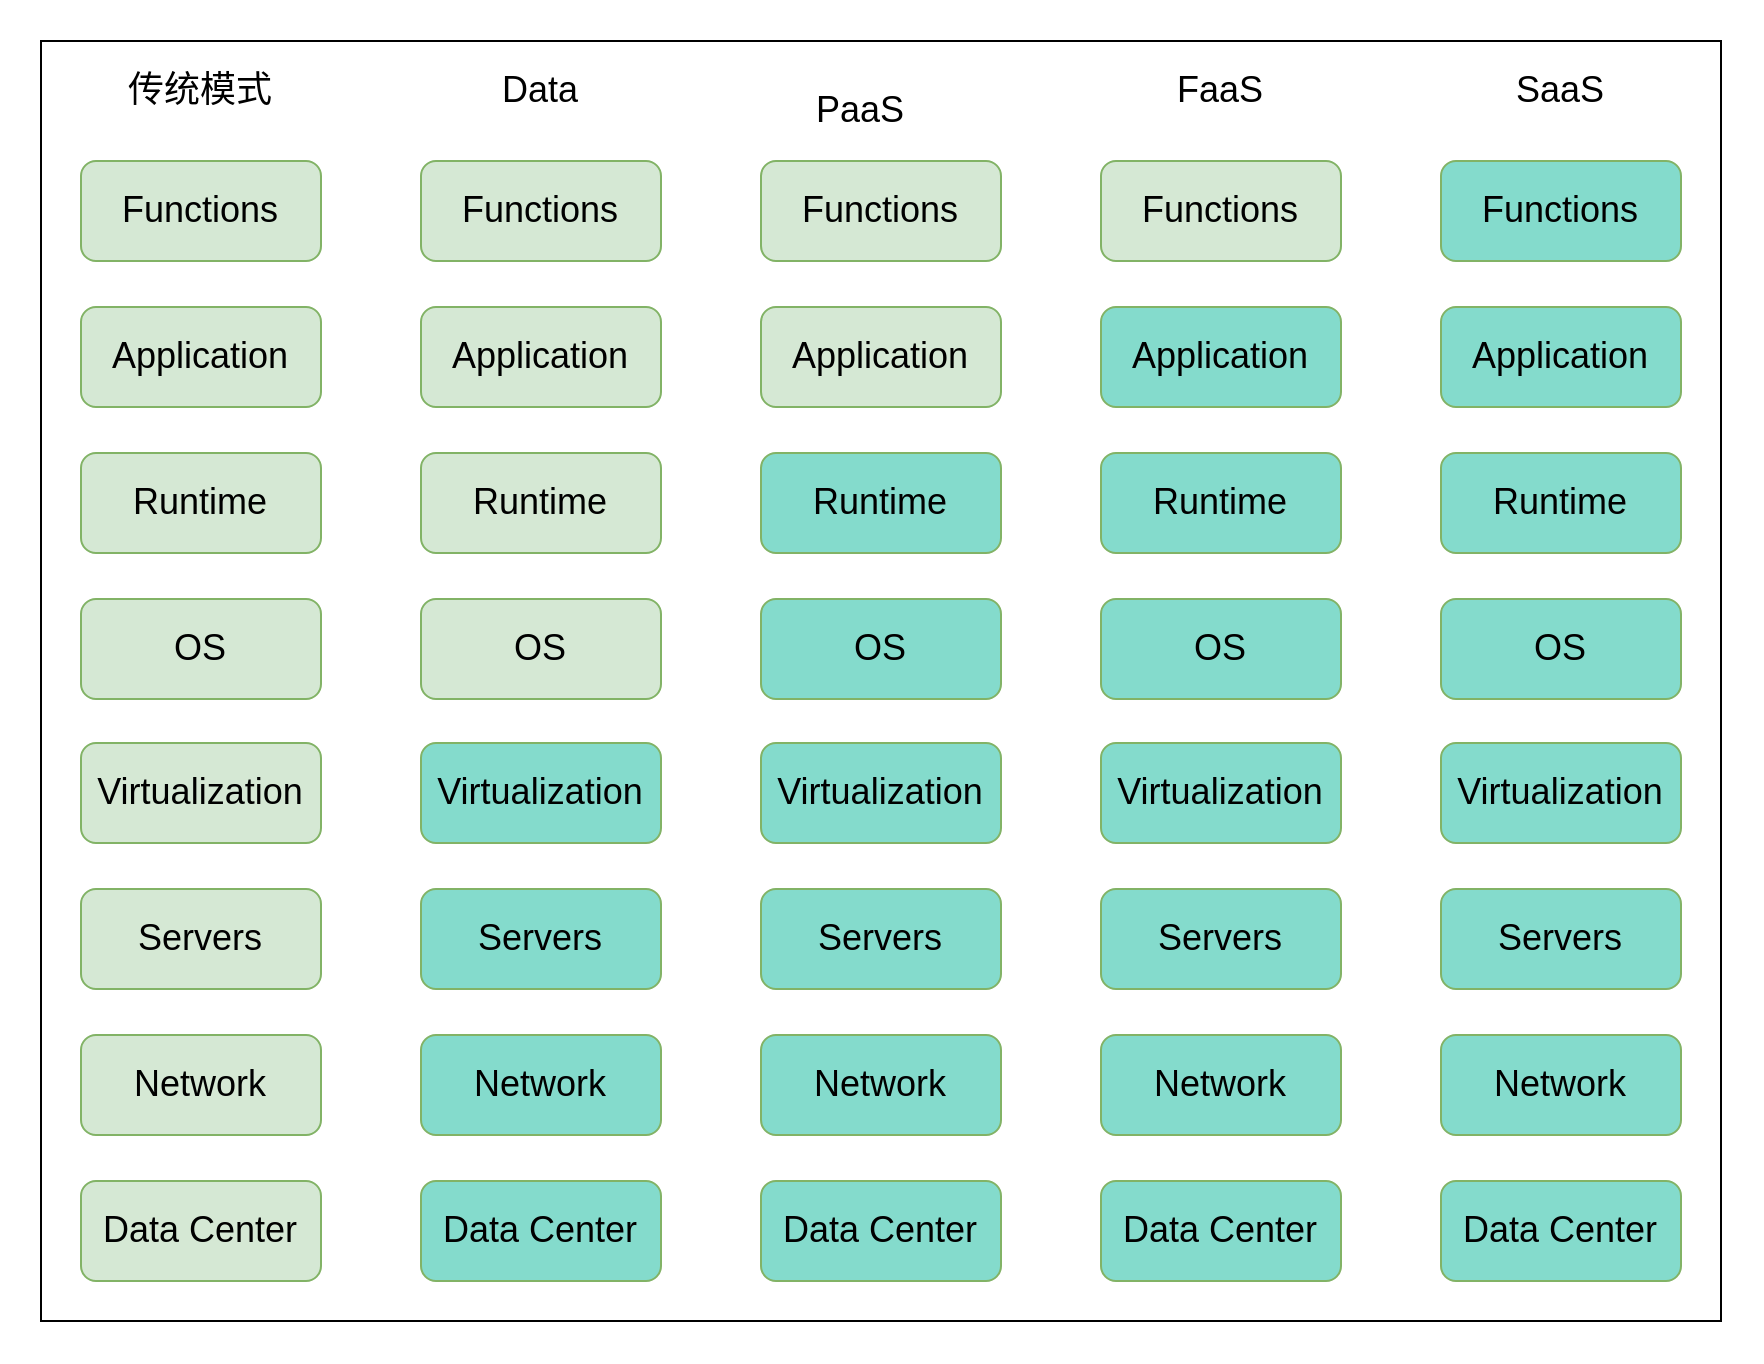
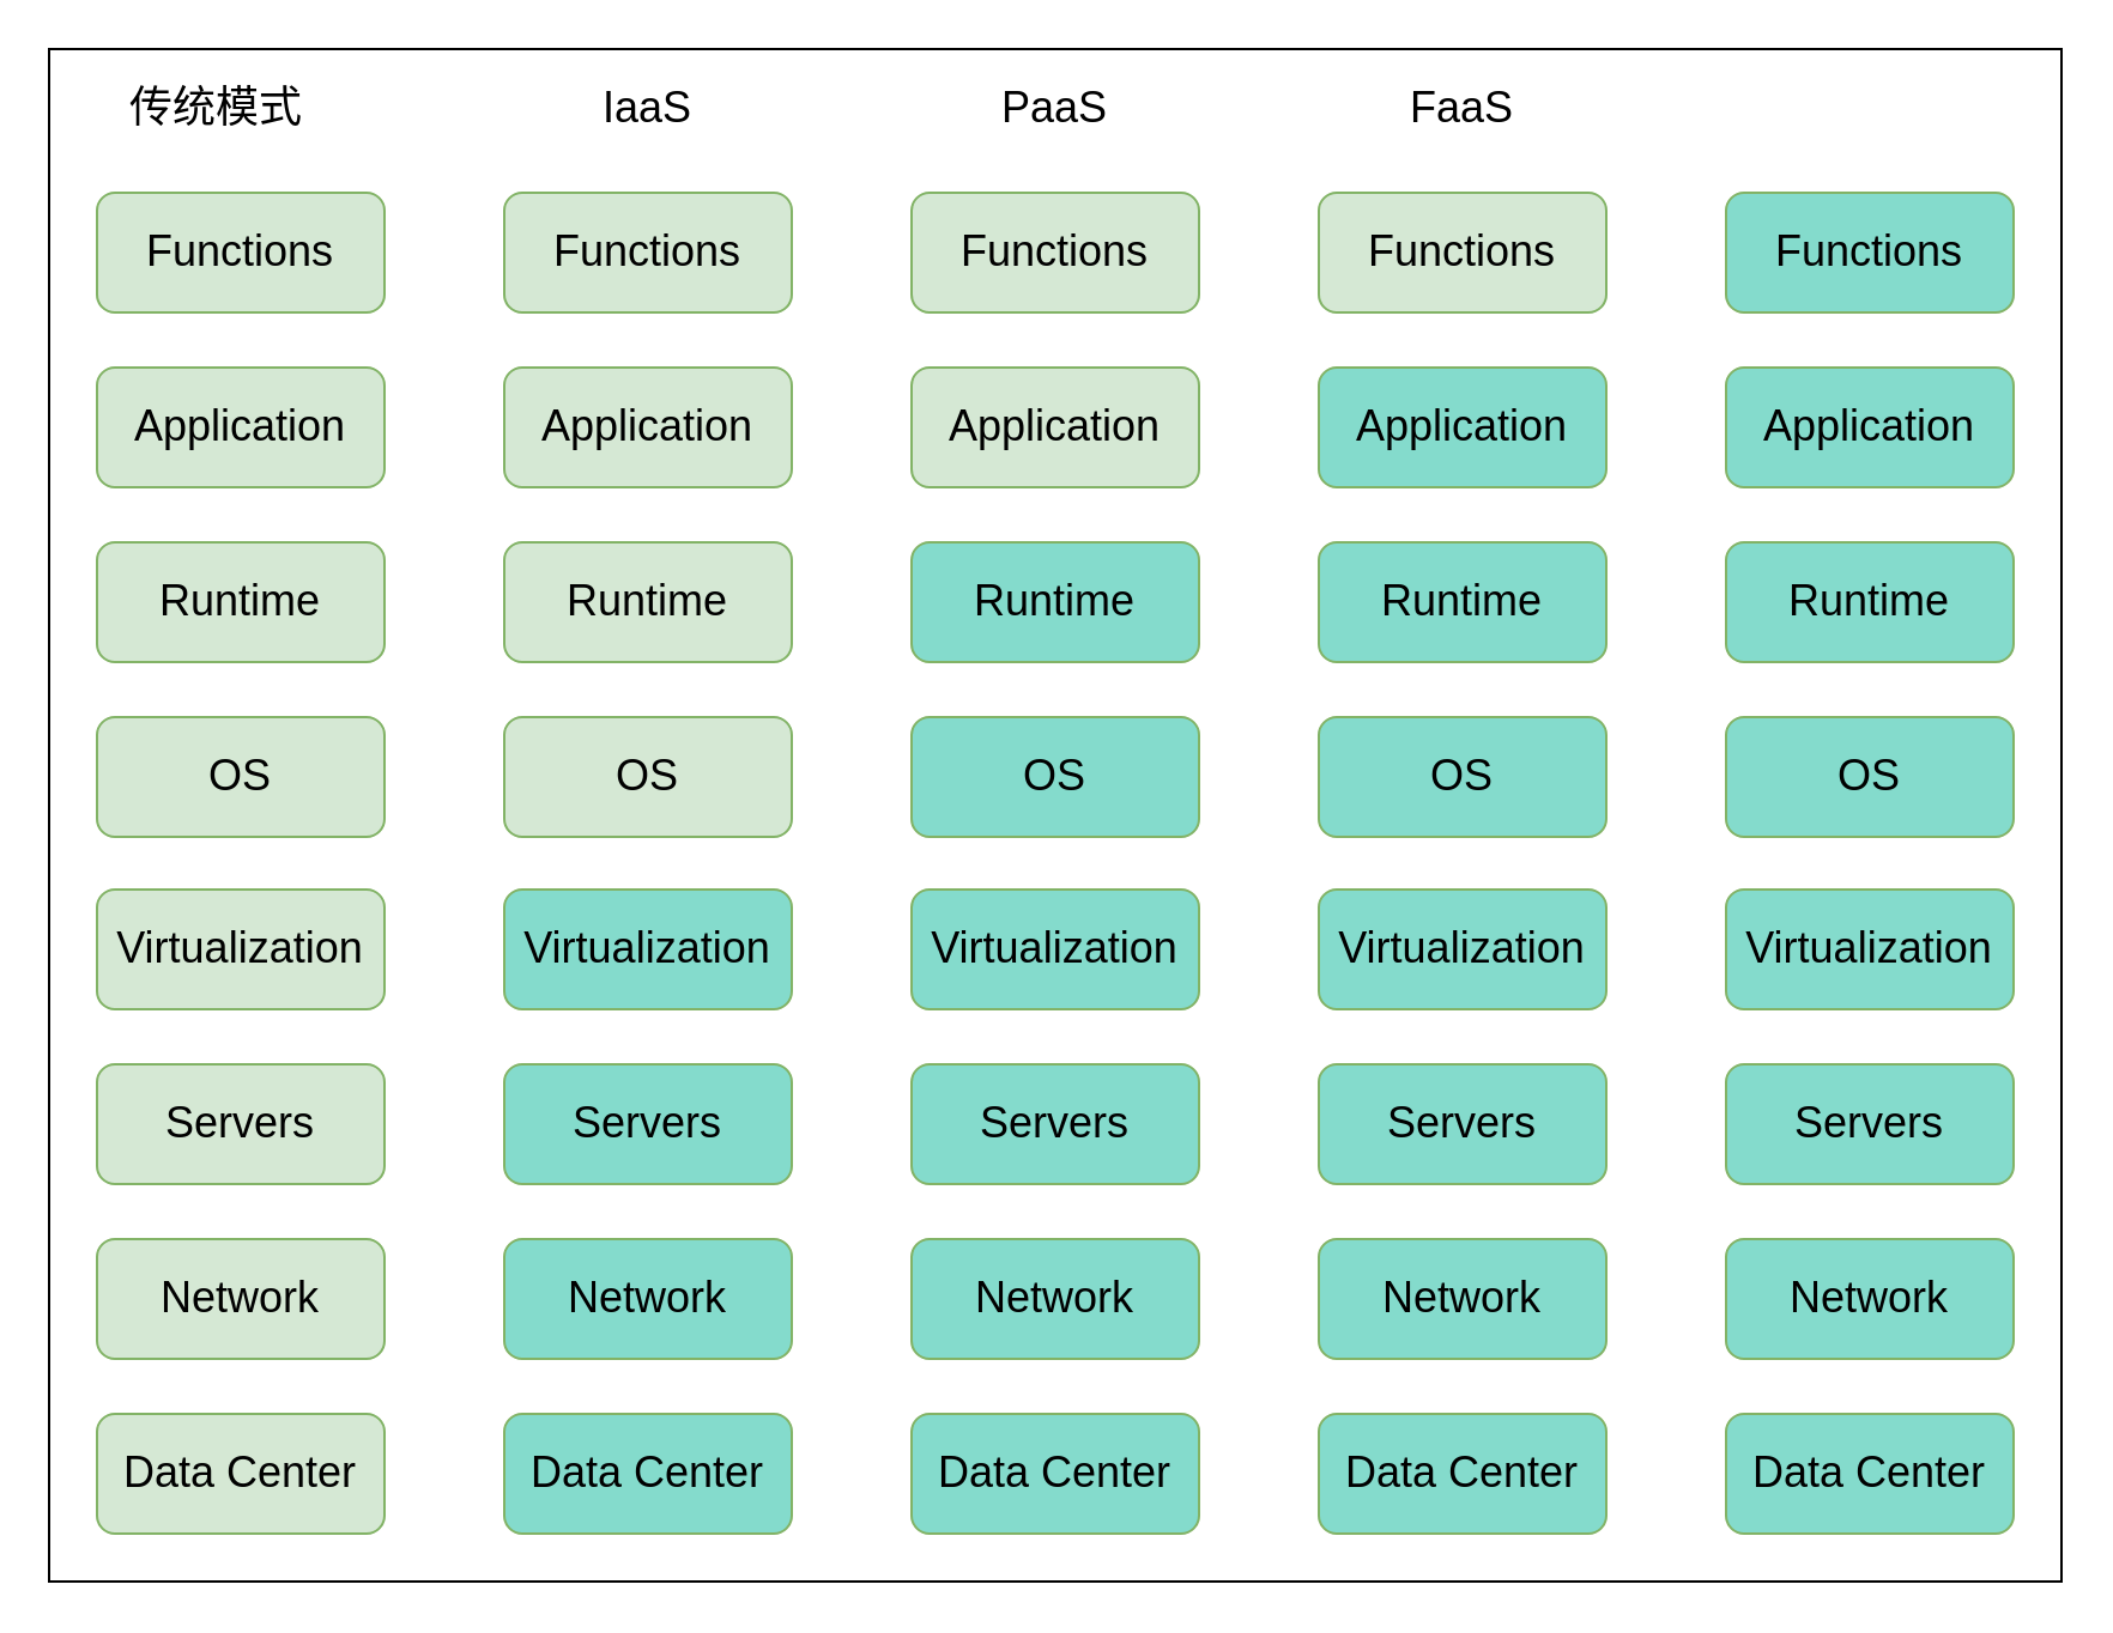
  <mxCell id="0" />
  <mxCell id="1" parent="0" />
  <mxCell id="2" value="" style="rounded=0;whiteSpace=wrap;html=1;fontSize=18;" vertex="1" parent="1"><mxGeometry x="20" y="20" width="840" height="640" as="geometry" /></mxCell>
  <mxCell id="3" value="Functions" style="rounded=1;whiteSpace=wrap;html=1;fontSize=18;fillColor=#d5e8d4;strokeColor=#82b366;" vertex="1" parent="1"><mxGeometry x="40" y="80" width="120" height="50" as="geometry" /></mxCell>
  <mxCell id="4" value="Application" style="rounded=1;whiteSpace=wrap;html=1;fontSize=18;fillColor=#d5e8d4;strokeColor=#82b366;" vertex="1" parent="1"><mxGeometry x="40" y="153" width="120" height="50" as="geometry" /></mxCell>
  <mxCell id="5" value="Runtime" style="rounded=1;whiteSpace=wrap;html=1;fontSize=18;fillColor=#d5e8d4;strokeColor=#82b366;" vertex="1" parent="1"><mxGeometry x="40" y="226" width="120" height="50" as="geometry" /></mxCell>
  <mxCell id="6" value="OS" style="rounded=1;whiteSpace=wrap;html=1;fontSize=18;fillColor=#d5e8d4;strokeColor=#82b366;" vertex="1" parent="1"><mxGeometry x="40" y="299" width="120" height="50" as="geometry" /></mxCell>
  <mxCell id="7" value="Virtualization" style="rounded=1;whiteSpace=wrap;html=1;fontSize=18;fillColor=#d5e8d4;strokeColor=#82b366;" vertex="1" parent="1"><mxGeometry x="40" y="371" width="120" height="50" as="geometry" /></mxCell>
  <mxCell id="8" value="Servers&lt;span style=&quot;color: rgba(0, 0, 0, 0); font-family: monospace; font-size: 0px; text-align: start;&quot;&gt;%3CmxGraphModel%3E%3Croot%3E%3CmxCell%20id%3D%220%22%2F%3E%3CmxCell%20id%3D%221%22%20parent%3D%220%22%2F%3E%3CmxCell%20id%3D%222%22%20value%3D%22OS%22%20style%3D%22rounded%3D1%3BwhiteSpace%3Dwrap%3Bhtml%3D1%3BfontSize%3D18%3B%22%20vertex%3D%221%22%20parent%3D%221%22%3E%3CmxGeometry%20x%3D%22180%22%20y%3D%22400%22%20width%3D%22120%22%20height%3D%2250%22%20as%3D%22geometry%22%2F%3E%3C%2FmxCell%3E%3C%2Froot%3E%3C%2FmxGraphModel%3E&lt;/span&gt;" style="rounded=1;whiteSpace=wrap;html=1;fontSize=18;fillColor=#d5e8d4;strokeColor=#82b366;" vertex="1" parent="1"><mxGeometry x="40" y="444" width="120" height="50" as="geometry" /></mxCell>
  <mxCell id="9" value="Network" style="rounded=1;whiteSpace=wrap;html=1;fontSize=18;fillColor=#d5e8d4;strokeColor=#82b366;" vertex="1" parent="1"><mxGeometry x="40" y="517" width="120" height="50" as="geometry" /></mxCell>
  <mxCell id="10" value="Data Center" style="rounded=1;whiteSpace=wrap;html=1;fontSize=18;fillColor=#d5e8d4;strokeColor=#82b366;" vertex="1" parent="1"><mxGeometry x="40" y="590" width="120" height="50" as="geometry" /></mxCell>
  <mxCell id="11" value="Functions" style="rounded=1;whiteSpace=wrap;html=1;fontSize=18;fillColor=#d5e8d4;strokeColor=#82b366;" vertex="1" parent="1"><mxGeometry x="210" y="80" width="120" height="50" as="geometry" /></mxCell>
  <mxCell id="12" value="Application" style="rounded=1;whiteSpace=wrap;html=1;fontSize=18;fillColor=#d5e8d4;strokeColor=#82b366;" vertex="1" parent="1"><mxGeometry x="210" y="153" width="120" height="50" as="geometry" /></mxCell>
  <mxCell id="13" value="Runtime" style="rounded=1;whiteSpace=wrap;html=1;fontSize=18;fillColor=#d5e8d4;strokeColor=#82b366;" vertex="1" parent="1"><mxGeometry x="210" y="226" width="120" height="50" as="geometry" /></mxCell>
  <mxCell id="14" value="OS" style="rounded=1;whiteSpace=wrap;html=1;fontSize=18;fillColor=#d5e8d4;strokeColor=#82b366;" vertex="1" parent="1"><mxGeometry x="210" y="299" width="120" height="50" as="geometry" /></mxCell>
  <mxCell id="15" value="Virtualization" style="rounded=1;whiteSpace=wrap;html=1;fontSize=18;fillColor=#84DBCC;strokeColor=#82b366;" vertex="1" parent="1"><mxGeometry x="210" y="371" width="120" height="50" as="geometry" /></mxCell>
  <mxCell id="16" value="Servers&lt;span style=&quot;color: rgba(0, 0, 0, 0); font-family: monospace; font-size: 0px; text-align: start;&quot;&gt;%3CmxGraphModel%3E%3Croot%3E%3CmxCell%20id%3D%220%22%2F%3E%3CmxCell%20id%3D%221%22%20parent%3D%220%22%2F%3E%3CmxCell%20id%3D%222%22%20value%3D%22OS%22%20style%3D%22rounded%3D1%3BwhiteSpace%3Dwrap%3Bhtml%3D1%3BfontSize%3D18%3B%22%20vertex%3D%221%22%20parent%3D%221%22%3E%3CmxGeometry%20x%3D%22180%22%20y%3D%22400%22%20width%3D%22120%22%20height%3D%2250%22%20as%3D%22geometry%22%2F%3E%3C%2FmxCell%3E%3C%2Froot%3E%3C%2FmxGraphModel%3E&lt;/span&gt;" style="rounded=1;whiteSpace=wrap;html=1;fontSize=18;fillColor=#84DBCC;strokeColor=#82b366;" vertex="1" parent="1"><mxGeometry x="210" y="444" width="120" height="50" as="geometry" /></mxCell>
  <mxCell id="17" value="Network" style="rounded=1;whiteSpace=wrap;html=1;fontSize=18;fillColor=#84DBCC;strokeColor=#82b366;" vertex="1" parent="1"><mxGeometry x="210" y="517" width="120" height="50" as="geometry" /></mxCell>
  <mxCell id="18" value="Data Center" style="rounded=1;whiteSpace=wrap;html=1;fontSize=18;fillColor=#84DBCC;strokeColor=#82b366;" vertex="1" parent="1"><mxGeometry x="210" y="590" width="120" height="50" as="geometry" /></mxCell>
  <mxCell id="19" value="Functions" style="rounded=1;whiteSpace=wrap;html=1;fontSize=18;fillColor=#d5e8d4;strokeColor=#82b366;" vertex="1" parent="1"><mxGeometry x="380" y="80" width="120" height="50" as="geometry" /></mxCell>
  <mxCell id="20" value="Application" style="rounded=1;whiteSpace=wrap;html=1;fontSize=18;fillColor=#d5e8d4;strokeColor=#82b366;" vertex="1" parent="1"><mxGeometry x="380" y="153" width="120" height="50" as="geometry" /></mxCell>
  <mxCell id="21" value="Runtime" style="rounded=1;whiteSpace=wrap;html=1;fontSize=18;fillColor=#84DBCC;strokeColor=#82b366;" vertex="1" parent="1"><mxGeometry x="380" y="226" width="120" height="50" as="geometry" /></mxCell>
  <mxCell id="22" value="OS" style="rounded=1;whiteSpace=wrap;html=1;fontSize=18;fillColor=#84DBCC;strokeColor=#82b366;" vertex="1" parent="1"><mxGeometry x="380" y="299" width="120" height="50" as="geometry" /></mxCell>
  <mxCell id="23" value="Virtualization" style="rounded=1;whiteSpace=wrap;html=1;fontSize=18;fillColor=#84DBCC;strokeColor=#82b366;" vertex="1" parent="1"><mxGeometry x="380" y="371" width="120" height="50" as="geometry" /></mxCell>
  <mxCell id="24" value="Servers&lt;span style=&quot;color: rgba(0, 0, 0, 0); font-family: monospace; font-size: 0px; text-align: start;&quot;&gt;%3CmxGraphModel%3E%3Croot%3E%3CmxCell%20id%3D%220%22%2F%3E%3CmxCell%20id%3D%221%22%20parent%3D%220%22%2F%3E%3CmxCell%20id%3D%222%22%20value%3D%22OS%22%20style%3D%22rounded%3D1%3BwhiteSpace%3Dwrap%3Bhtml%3D1%3BfontSize%3D18%3B%22%20vertex%3D%221%22%20parent%3D%221%22%3E%3CmxGeometry%20x%3D%22180%22%20y%3D%22400%22%20width%3D%22120%22%20height%3D%2250%22%20as%3D%22geometry%22%2F%3E%3C%2FmxCell%3E%3C%2Froot%3E%3C%2FmxGraphModel%3E&lt;/span&gt;" style="rounded=1;whiteSpace=wrap;html=1;fontSize=18;fillColor=#84DBCC;strokeColor=#82b366;" vertex="1" parent="1"><mxGeometry x="380" y="444" width="120" height="50" as="geometry" /></mxCell>
  <mxCell id="25" value="Network" style="rounded=1;whiteSpace=wrap;html=1;fontSize=18;fillColor=#84DBCC;strokeColor=#82b366;" vertex="1" parent="1"><mxGeometry x="380" y="517" width="120" height="50" as="geometry" /></mxCell>
  <mxCell id="26" value="Data Center" style="rounded=1;whiteSpace=wrap;html=1;fontSize=18;fillColor=#84DBCC;strokeColor=#82b366;" vertex="1" parent="1"><mxGeometry x="380" y="590" width="120" height="50" as="geometry" /></mxCell>
  <mxCell id="27" value="Functions" style="rounded=1;whiteSpace=wrap;html=1;fontSize=18;fillColor=#d5e8d4;strokeColor=#82b366;" vertex="1" parent="1"><mxGeometry x="550" y="80" width="120" height="50" as="geometry" /></mxCell>
  <mxCell id="28" value="Application" style="rounded=1;whiteSpace=wrap;html=1;fontSize=18;fillColor=#84DBCC;strokeColor=#82b366;" vertex="1" parent="1"><mxGeometry x="550" y="153" width="120" height="50" as="geometry" /></mxCell>
  <mxCell id="29" value="Runtime" style="rounded=1;whiteSpace=wrap;html=1;fontSize=18;fillColor=#84DBCC;strokeColor=#82b366;" vertex="1" parent="1"><mxGeometry x="550" y="226" width="120" height="50" as="geometry" /></mxCell>
  <mxCell id="30" value="OS" style="rounded=1;whiteSpace=wrap;html=1;fontSize=18;fillColor=#84DBCC;strokeColor=#82b366;" vertex="1" parent="1"><mxGeometry x="550" y="299" width="120" height="50" as="geometry" /></mxCell>
  <mxCell id="31" value="Virtualization" style="rounded=1;whiteSpace=wrap;html=1;fontSize=18;fillColor=#84DBCC;strokeColor=#82b366;" vertex="1" parent="1"><mxGeometry x="550" y="371" width="120" height="50" as="geometry" /></mxCell>
  <mxCell id="32" value="Servers&lt;span style=&quot;color: rgba(0, 0, 0, 0); font-family: monospace; font-size: 0px; text-align: start;&quot;&gt;%3CmxGraphModel%3E%3Croot%3E%3CmxCell%20id%3D%220%22%2F%3E%3CmxCell%20id%3D%221%22%20parent%3D%220%22%2F%3E%3CmxCell%20id%3D%222%22%20value%3D%22OS%22%20style%3D%22rounded%3D1%3BwhiteSpace%3Dwrap%3Bhtml%3D1%3BfontSize%3D18%3B%22%20vertex%3D%221%22%20parent%3D%221%22%3E%3CmxGeometry%20x%3D%22180%22%20y%3D%22400%22%20width%3D%22120%22%20height%3D%2250%22%20as%3D%22geometry%22%2F%3E%3C%2FmxCell%3E%3C%2Froot%3E%3C%2FmxGraphModel%3E&lt;/span&gt;" style="rounded=1;whiteSpace=wrap;html=1;fontSize=18;fillColor=#84DBCC;strokeColor=#82b366;" vertex="1" parent="1"><mxGeometry x="550" y="444" width="120" height="50" as="geometry" /></mxCell>
  <mxCell id="33" value="Network" style="rounded=1;whiteSpace=wrap;html=1;fontSize=18;fillColor=#84DBCC;strokeColor=#82b366;" vertex="1" parent="1"><mxGeometry x="550" y="517" width="120" height="50" as="geometry" /></mxCell>
  <mxCell id="34" value="Data Center" style="rounded=1;whiteSpace=wrap;html=1;fontSize=18;fillColor=#84DBCC;strokeColor=#82b366;" vertex="1" parent="1"><mxGeometry x="550" y="590" width="120" height="50" as="geometry" /></mxCell>
  <mxCell id="35" value="Functions" style="rounded=1;whiteSpace=wrap;html=1;fontSize=18;fillColor=#84DBCC;strokeColor=#82b366;" vertex="1" parent="1"><mxGeometry x="720" y="80" width="120" height="50" as="geometry" /></mxCell>
  <mxCell id="36" value="Application" style="rounded=1;whiteSpace=wrap;html=1;fontSize=18;fillColor=#84DBCC;strokeColor=#82b366;" vertex="1" parent="1"><mxGeometry x="720" y="153" width="120" height="50" as="geometry" /></mxCell>
  <mxCell id="37" value="Runtime" style="rounded=1;whiteSpace=wrap;html=1;fontSize=18;fillColor=#84DBCC;strokeColor=#82b366;" vertex="1" parent="1"><mxGeometry x="720" y="226" width="120" height="50" as="geometry" /></mxCell>
  <mxCell id="38" value="OS" style="rounded=1;whiteSpace=wrap;html=1;fontSize=18;fillColor=#84DBCC;strokeColor=#82b366;" vertex="1" parent="1"><mxGeometry x="720" y="299" width="120" height="50" as="geometry" /></mxCell>
  <mxCell id="39" value="Virtualization" style="rounded=1;whiteSpace=wrap;html=1;fontSize=18;fillColor=#84DBCC;strokeColor=#82b366;" vertex="1" parent="1"><mxGeometry x="720" y="371" width="120" height="50" as="geometry" /></mxCell>
  <mxCell id="40" value="Servers&lt;span style=&quot;color: rgba(0, 0, 0, 0); font-family: monospace; font-size: 0px; text-align: start;&quot;&gt;%3CmxGraphModel%3E%3Croot%3E%3CmxCell%20id%3D%220%22%2F%3E%3CmxCell%20id%3D%221%22%20parent%3D%220%22%2F%3E%3CmxCell%20id%3D%222%22%20value%3D%22OS%22%20style%3D%22rounded%3D1%3BwhiteSpace%3Dwrap%3Bhtml%3D1%3BfontSize%3D18%3B%22%20vertex%3D%221%22%20parent%3D%221%22%3E%3CmxGeometry%20x%3D%22180%22%20y%3D%22400%22%20width%3D%22120%22%20height%3D%2250%22%20as%3D%22geometry%22%2F%3E%3C%2FmxCell%3E%3C%2Froot%3E%3C%2FmxGraphModel%3E&lt;/span&gt;" style="rounded=1;whiteSpace=wrap;html=1;fontSize=18;fillColor=#84DBCC;strokeColor=#82b366;" vertex="1" parent="1"><mxGeometry x="720" y="444" width="120" height="50" as="geometry" /></mxCell>
  <mxCell id="41" value="Network" style="rounded=1;whiteSpace=wrap;html=1;fontSize=18;fillColor=#84DBCC;strokeColor=#82b366;" vertex="1" parent="1"><mxGeometry x="720" y="517" width="120" height="50" as="geometry" /></mxCell>
  <mxCell id="42" value="Data Center" style="rounded=1;whiteSpace=wrap;html=1;fontSize=18;fillColor=#84DBCC;strokeColor=#82b366;" vertex="1" parent="1"><mxGeometry x="720" y="590" width="120" height="50" as="geometry" /></mxCell>
- <mxCell id="43" value="传统模式" style="text;html=1;strokeColor=none;fillColor=none;align=center;verticalAlign=middle;whiteSpace=wrap;rounded=0;fontSize=18;" vertex="1" parent="1"><mxGeometry x="55" y="30" width="90" height="30" as="geometry" /></mxCell>
- <mxCell id="44" value="Data" style="text;html=1;strokeColor=none;fillColor=none;align=center;verticalAlign=middle;whiteSpace=wrap;rounded=0;fontSize=18;" vertex="1" parent="1"><mxGeometry x="225" y="30" width="90" height="30" as="geometry" /></mxCell>
- <mxCell id="45" value="PaaS" style="text;html=1;strokeColor=none;fillColor=none;align=center;verticalAlign=middle;whiteSpace=wrap;rounded=0;fontSize=18;" vertex="1" parent="1"><mxGeometry x="385" y="40" width="90" height="30" as="geometry" /></mxCell>
+ <mxCell id="43" value="传统模式" style="text;html=1;strokeColor=none;fillColor=none;align=center;verticalAlign=middle;whiteSpace=wrap;rounded=0;fontSize=18;" vertex="1" parent="1"><mxGeometry x="45" y="30" width="90" height="30" as="geometry" /></mxCell>
+ <mxCell id="44" value="IaaS" style="text;html=1;strokeColor=none;fillColor=none;align=center;verticalAlign=middle;whiteSpace=wrap;rounded=0;fontSize=18;" vertex="1" parent="1"><mxGeometry x="225" y="30" width="90" height="30" as="geometry" /></mxCell>
+ <mxCell id="45" value="PaaS" style="text;html=1;strokeColor=none;fillColor=none;align=center;verticalAlign=middle;whiteSpace=wrap;rounded=0;fontSize=18;" vertex="1" parent="1"><mxGeometry x="395" y="30" width="90" height="30" as="geometry" /></mxCell>
  <mxCell id="46" value="FaaS" style="text;html=1;strokeColor=none;fillColor=none;align=center;verticalAlign=middle;whiteSpace=wrap;rounded=0;fontSize=18;" vertex="1" parent="1"><mxGeometry x="565" y="30" width="90" height="30" as="geometry" /></mxCell>
- <mxCell id="47" value="SaaS" style="text;html=1;strokeColor=none;fillColor=none;align=center;verticalAlign=middle;whiteSpace=wrap;rounded=0;fontSize=18;" vertex="1" parent="1"><mxGeometry x="735" y="30" width="90" height="30" as="geometry" /></mxCell>
